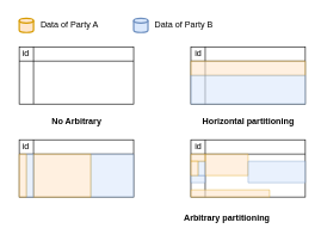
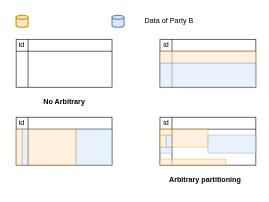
  <mxCell id="0" />
  <mxCell id="1" parent="0" />
  <mxCell id="2" value="" style="shape=internalStorage;whiteSpace=wrap;html=1;backgroundOutline=1;" parent="1" vertex="1"><mxGeometry x="26" y="65" width="160" height="80" as="geometry" /></mxCell>
  <mxCell id="3" value="&lt;b&gt;No Arbitrary&lt;/b&gt;" style="text;html=1;align=center;verticalAlign=middle;resizable=0;points=[];autosize=1;strokeColor=none;fillColor=none;" parent="1" vertex="1"><mxGeometry x="51" y="155" width="110" height="30" as="geometry" /></mxCell>
  <mxCell id="4" value="" style="shape=internalStorage;whiteSpace=wrap;html=1;backgroundOutline=1;" parent="1" vertex="1"><mxGeometry x="266" y="65" width="160" height="80" as="geometry" /></mxCell>
  <mxCell id="5" value="" style="verticalLabelPosition=bottom;verticalAlign=top;html=1;shape=mxgraph.basic.rect;fillColor2=none;strokeWidth=1;size=20;indent=5;fillColor=#ffe6cc;strokeColor=#d79b00;opacity=60;" parent="1" vertex="1"><mxGeometry x="266" y="85" width="160" height="20" as="geometry" /></mxCell>
  <mxCell id="6" value="" style="verticalLabelPosition=bottom;verticalAlign=top;html=1;shape=mxgraph.basic.rect;fillColor2=none;strokeWidth=1;size=20;indent=5;fillColor=#dae8fc;strokeColor=#6c8ebf;opacity=60;" parent="1" vertex="1"><mxGeometry x="266" y="105" width="160" height="40" as="geometry" /></mxCell>
- <mxCell id="7" value="&lt;b&gt;Horizontal partitioning&lt;/b&gt;" style="text;html=1;align=center;verticalAlign=middle;resizable=0;points=[];autosize=1;strokeColor=none;fillColor=none;" parent="1" vertex="1"><mxGeometry x="271" y="155" width="150" height="30" as="geometry" /></mxCell>
  <mxCell id="8" value="" style="strokeWidth=2;html=1;shape=mxgraph.flowchart.database;whiteSpace=wrap;fillColor=#ffe6cc;strokeColor=#d79b00;" parent="1" vertex="1"><mxGeometry x="26" y="25" width="20" height="20" as="geometry" /></mxCell>
  <mxCell id="9" value="" style="strokeWidth=2;html=1;shape=mxgraph.flowchart.database;whiteSpace=wrap;fillColor=#dae8fc;strokeColor=#6c8ebf;" parent="1" vertex="1"><mxGeometry x="186" y="25" width="20" height="20" as="geometry" /></mxCell>
- <mxCell id="10" value="Data of Party A" style="text;html=1;align=center;verticalAlign=middle;resizable=0;points=[];autosize=1;strokeColor=none;fillColor=none;" parent="1" vertex="1"><mxGeometry x="46" y="20" width="100" height="30" as="geometry" /></mxCell>
- <mxCell id="11" value="Data of Party B" style="text;html=1;align=center;verticalAlign=middle;resizable=0;points=[];autosize=1;strokeColor=none;fillColor=none;" parent="1" vertex="1"><mxGeometry x="206" y="20" width="100" height="30" as="geometry" /></mxCell>
+ <mxCell id="11" value="Data of Party B" style="text;html=1;align=center;verticalAlign=middle;resizable=0;points=[];autosize=1;strokeColor=none;fillColor=none;" parent="1" vertex="1"><mxGeometry x="231" y="20" width="100" height="30" as="geometry" /></mxCell>
  <mxCell id="12" value="" style="shape=internalStorage;whiteSpace=wrap;html=1;backgroundOutline=1;" parent="1" vertex="1"><mxGeometry x="26" y="195" width="160" height="80" as="geometry" /></mxCell>
  <mxCell id="13" value="" style="verticalLabelPosition=bottom;verticalAlign=top;html=1;shape=mxgraph.basic.rect;fillColor2=none;strokeWidth=1;size=20;indent=5;fillColor=#dae8fc;strokeColor=#6c8ebf;opacity=60;" parent="1" vertex="1"><mxGeometry x="126" y="215" width="60" height="60" as="geometry" /></mxCell>
  <mxCell id="14" value="" style="verticalLabelPosition=bottom;verticalAlign=top;html=1;shape=mxgraph.basic.rect;fillColor2=none;strokeWidth=1;size=20;indent=5;fillColor=#ffe6cc;strokeColor=#d79b00;opacity=60;" parent="1" vertex="1"><mxGeometry x="46" y="215" width="80" height="60" as="geometry" /></mxCell>
  <mxCell id="15" value="" style="shape=internalStorage;whiteSpace=wrap;html=1;backgroundOutline=1;" parent="1" vertex="1"><mxGeometry x="266" y="195" width="160" height="80" as="geometry" /></mxCell>
  <mxCell id="16" value="" style="verticalLabelPosition=bottom;verticalAlign=top;html=1;shape=mxgraph.basic.rect;fillColor2=none;strokeWidth=1;size=20;indent=5;fillColor=#ffe6cc;strokeColor=#d79b00;opacity=60;" parent="1" vertex="1"><mxGeometry x="286" y="215" width="60" height="30" as="geometry" /></mxCell>
  <mxCell id="17" value="" style="verticalLabelPosition=bottom;verticalAlign=top;html=1;shape=mxgraph.basic.rect;fillColor2=none;strokeWidth=1;size=20;indent=5;fillColor=#dae8fc;strokeColor=#6c8ebf;opacity=60;" parent="1" vertex="1"><mxGeometry x="346" y="225" width="80" height="30" as="geometry" /></mxCell>
  <mxCell id="18" value="" style="verticalLabelPosition=bottom;verticalAlign=top;html=1;shape=mxgraph.basic.rect;fillColor2=none;strokeWidth=1;size=20;indent=5;fillColor=#ffe6cc;strokeColor=#d79b00;opacity=60;" parent="1" vertex="1"><mxGeometry x="266" y="265" width="110" height="10" as="geometry" /></mxCell>
  <mxCell id="19" value="" style="verticalLabelPosition=bottom;verticalAlign=top;html=1;shape=mxgraph.basic.rect;fillColor2=none;strokeWidth=1;size=20;indent=5;fillColor=#dae8fc;strokeColor=#6c8ebf;opacity=60;" parent="1" vertex="1"><mxGeometry x="266" y="245" width="20" height="10" as="geometry" /></mxCell>
- <mxCell id="20" value="&lt;b&gt;Arbitrary partitioning&lt;/b&gt;" style="text;html=1;align=center;verticalAlign=middle;resizable=0;points=[];autosize=1;strokeColor=none;fillColor=none;" parent="1" vertex="1"><mxGeometry x="246" y="290" width="140" height="30" as="geometry" /></mxCell>
+ <mxCell id="20" value="&lt;b&gt;Arbitrary partitioning&lt;/b&gt;" style="text;html=1;align=center;verticalAlign=middle;resizable=0;points=[];autosize=1;strokeColor=none;fillColor=none;" parent="1" vertex="1"><mxGeometry x="271" y="285" width="140" height="30" as="geometry" /></mxCell>
  <mxCell id="21" value="" style="verticalLabelPosition=bottom;verticalAlign=top;html=1;shape=mxgraph.basic.rect;fillColor2=none;strokeWidth=1;size=20;indent=40;fillColor=#dae8fc;strokeColor=#6c8ebf;opacity=60;" parent="1" vertex="1"><mxGeometry x="36" y="215" width="10" height="60" as="geometry" /></mxCell>
  <mxCell id="22" value="" style="verticalLabelPosition=bottom;verticalAlign=top;html=1;shape=mxgraph.basic.rect;fillColor2=none;strokeWidth=1;size=20;indent=5;fillColor=#ffe6cc;strokeColor=#d79b00;opacity=60;" parent="1" vertex="1"><mxGeometry x="26" y="215" width="10" height="60" as="geometry" /></mxCell>
  <mxCell id="23" value="" style="verticalLabelPosition=bottom;verticalAlign=top;html=1;shape=mxgraph.basic.rect;fillColor2=none;strokeWidth=1;size=20;indent=0;fillColor=#dae8fc;strokeColor=#6c8ebf;opacity=60;" parent="1" vertex="1"><mxGeometry x="276" y="225" width="10" height="20" as="geometry" /></mxCell>
  <mxCell id="24" value="" style="verticalLabelPosition=bottom;verticalAlign=top;html=1;shape=mxgraph.basic.rect;fillColor2=none;strokeWidth=1;size=0;indent=5;fillColor=#ffe6cc;strokeColor=#d79b00;opacity=60;" parent="1" vertex="1"><mxGeometry x="266" y="215" width="20" height="10" as="geometry" /></mxCell>
  <mxCell id="25" value="id" style="text;html=1;align=center;verticalAlign=middle;resizable=0;points=[];autosize=1;strokeColor=none;fillColor=none;" vertex="1" parent="1"><mxGeometry x="20" y="60" width="30" height="30" as="geometry" /></mxCell>
  <mxCell id="26" value="id" style="text;html=1;align=center;verticalAlign=middle;resizable=0;points=[];autosize=1;strokeColor=none;fillColor=none;" vertex="1" parent="1"><mxGeometry x="261" y="60" width="30" height="30" as="geometry" /></mxCell>
  <mxCell id="27" value="id" style="text;html=1;align=center;verticalAlign=middle;resizable=0;points=[];autosize=1;strokeColor=none;fillColor=none;" vertex="1" parent="1"><mxGeometry x="20" y="189" width="30" height="30" as="geometry" /></mxCell>
  <mxCell id="28" value="id" style="text;html=1;align=center;verticalAlign=middle;resizable=0;points=[];autosize=1;strokeColor=none;fillColor=none;" vertex="1" parent="1"><mxGeometry x="261" y="189" width="30" height="30" as="geometry" /></mxCell>
  <mxCell id="29" value="" style="verticalLabelPosition=bottom;verticalAlign=top;html=1;shape=mxgraph.basic.rect;fillColor2=none;strokeWidth=1;size=0;indent=62.76;fillColor=#ffe6cc;strokeColor=#d79b00;opacity=60;" vertex="1" parent="1"><mxGeometry x="266" y="225" width="10" height="20" as="geometry" /></mxCell>
